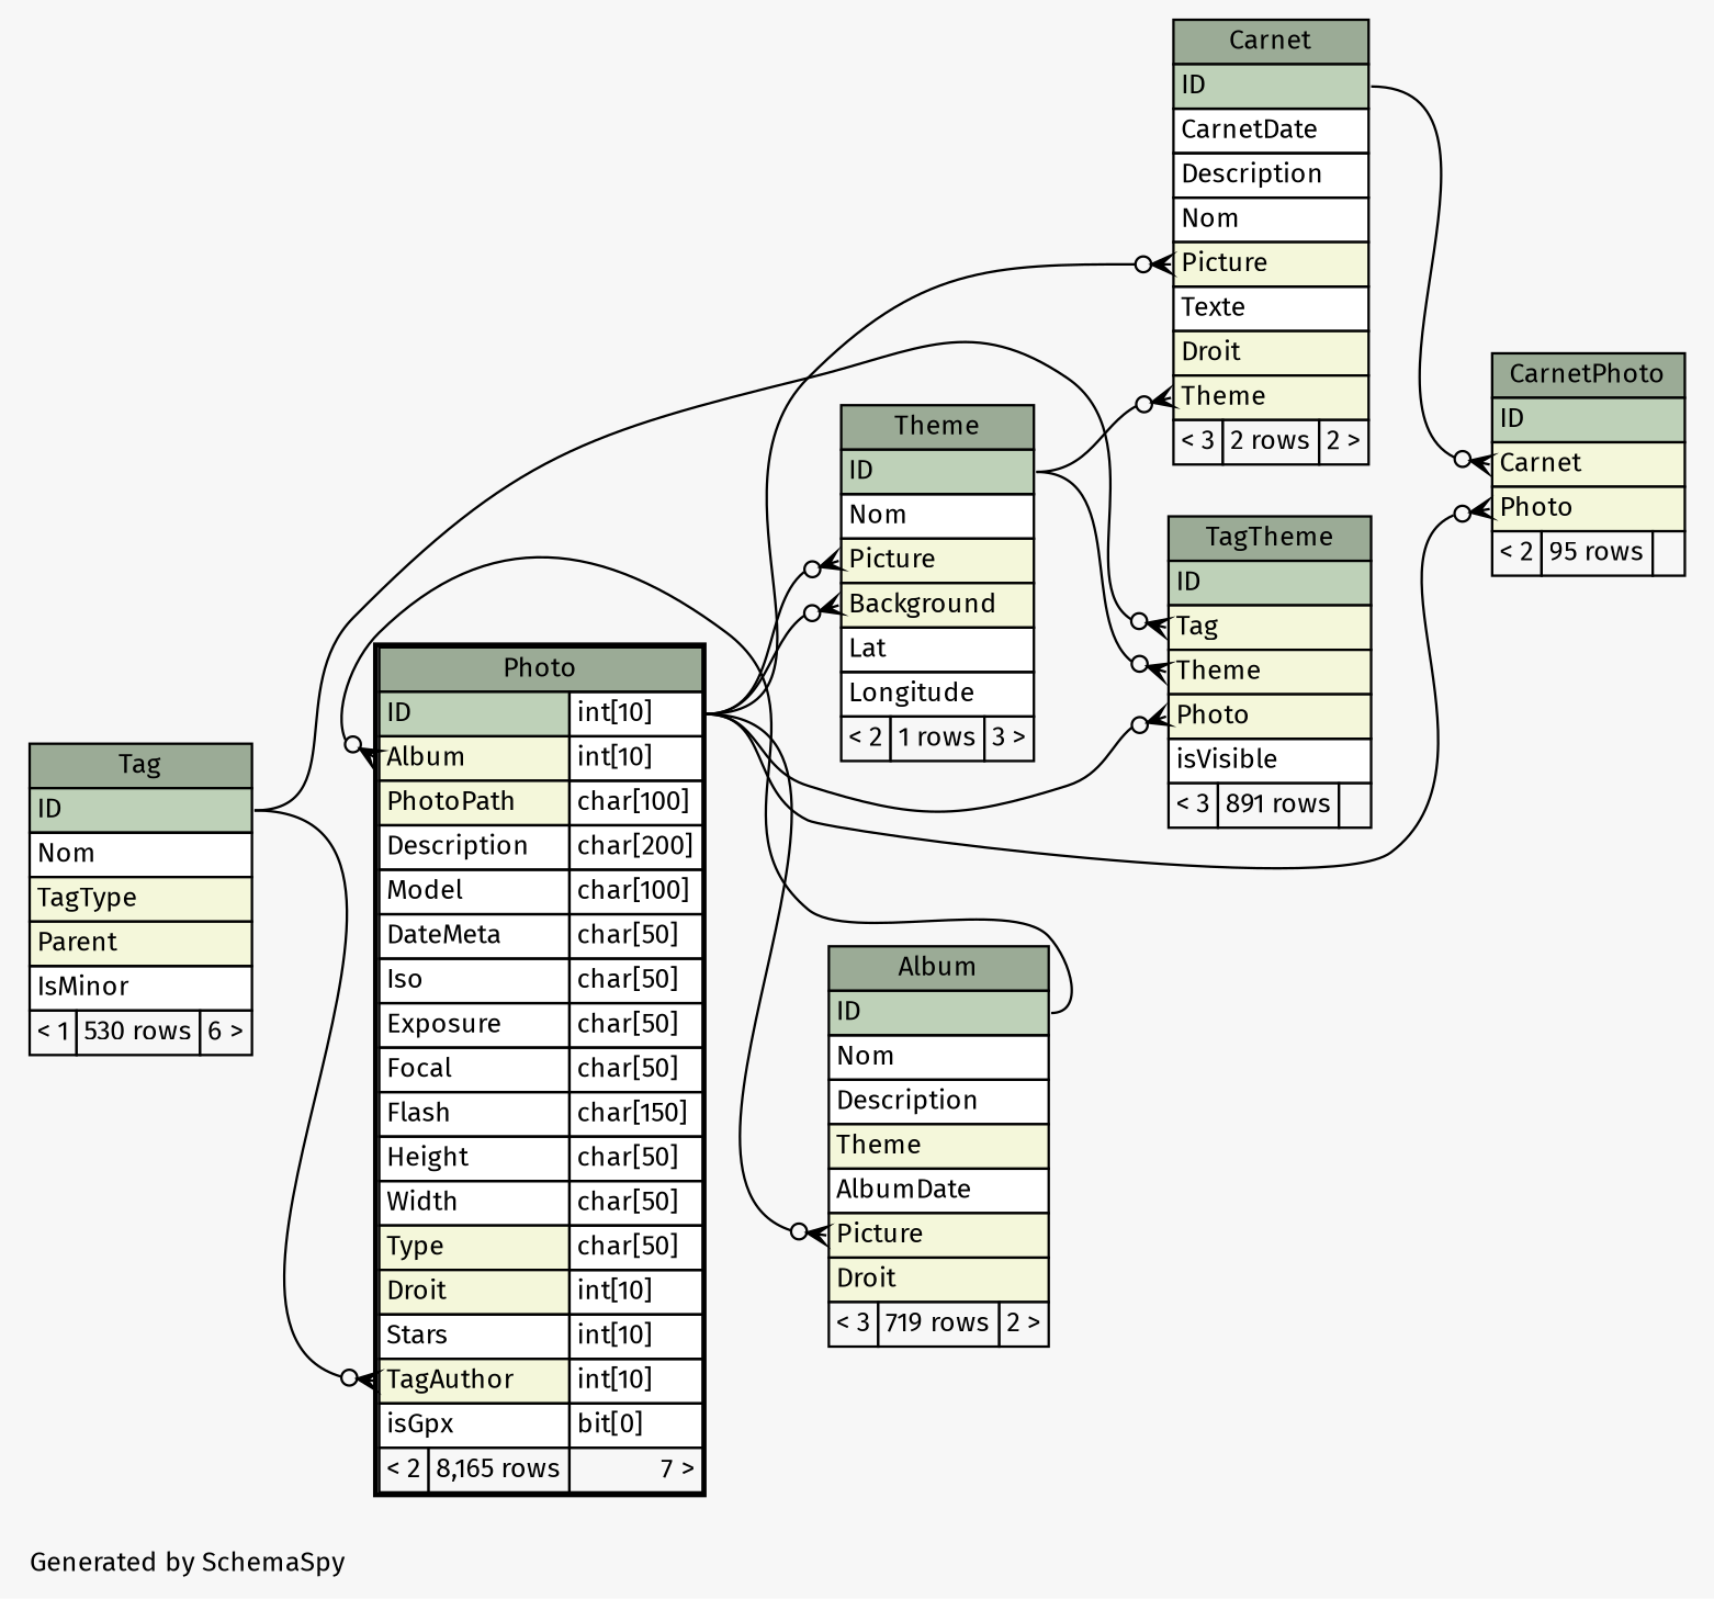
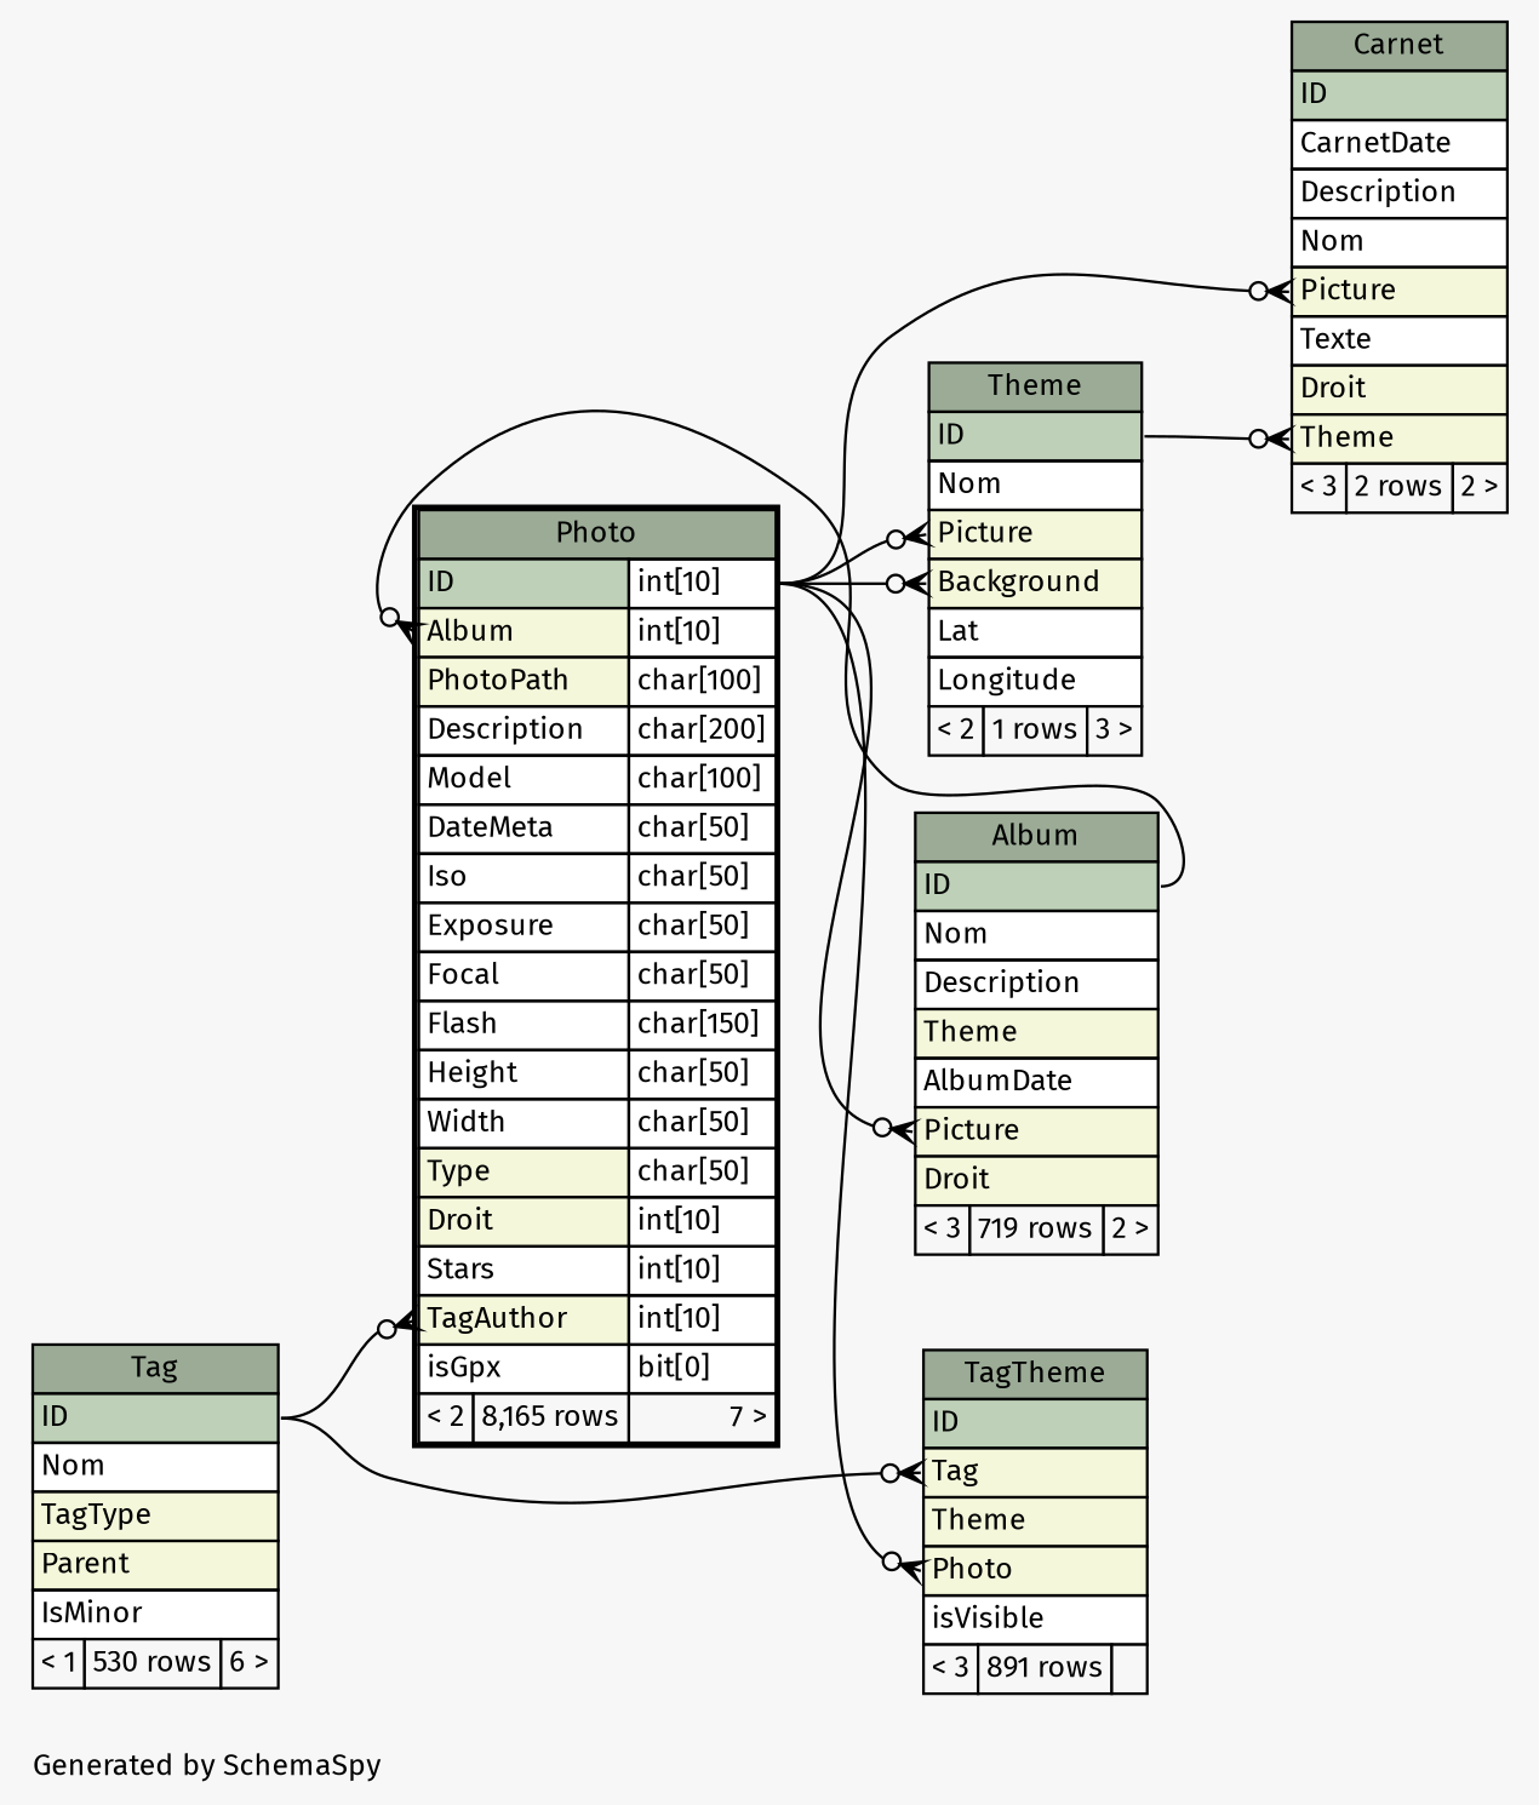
  digraph {
    bgcolor="#f7f7f7"
    fontname="Fira Sans"
    fontsize=11
    label="\nGenerated by SchemaSpy"
    labeljust=l
    nodesep=0.18
    rankdir=RL
    ranksep=0.46
    node [fontname="Fira Sans" fontsize=11 shape=plaintext]
    edge [arrowhead=none arrowsize=0.8 arrowtail=crowodot dir=back fontname="Fira Sans" headport="ID.type:e" tailport="Picture:w"]
    n1 [label=<     <TABLE BORDER="0" CELLBORDER="1" CELLSPACING="0" BGCOLOR="#ffffff">       <TR><TD COLSPAN="3" BGCOLOR="#9bab96" ALIGN="CENTER">Album</TD></TR>       <TR><TD PORT="ID" COLSPAN="3" BGCOLOR="#bed1b8" ALIGN="LEFT">ID</TD></TR>       <TR><TD PORT="Nom" COLSPAN="3" ALIGN="LEFT">Nom</TD></TR>       <TR><TD PORT="Description" COLSPAN="3" ALIGN="LEFT">Description</TD></TR>       <TR><TD PORT="Theme" COLSPAN="3" BGCOLOR="#f4f7da" ALIGN="LEFT">Theme</TD></TR>       <TR><TD PORT="AlbumDate" COLSPAN="3" ALIGN="LEFT">AlbumDate</TD></TR>       <TR><TD PORT="Picture" COLSPAN="3" BGCOLOR="#f4f7da" ALIGN="LEFT">Picture</TD></TR>       <TR><TD PORT="Droit" COLSPAN="3" BGCOLOR="#f4f7da" ALIGN="LEFT">Droit</TD></TR>       <TR><TD ALIGN="LEFT" BGCOLOR="#f7f7f7">&lt; 3</TD><TD ALIGN="RIGHT" BGCOLOR="#f7f7f7">719 rows</TD><TD ALIGN="RIGHT" BGCOLOR="#f7f7f7">2 &gt;</TD></TR>     </TABLE>>]
    n2 [label=<     <TABLE BORDER="2" CELLBORDER="1" CELLSPACING="0" BGCOLOR="#ffffff">       <TR><TD COLSPAN="3" BGCOLOR="#9bab96" ALIGN="CENTER">Photo</TD></TR>       <TR><TD PORT="ID" COLSPAN="2" BGCOLOR="#bed1b8" ALIGN="LEFT">ID</TD><TD PORT="ID.type" ALIGN="LEFT">int[10]</TD></TR>       <TR><TD PORT="Album" COLSPAN="2" BGCOLOR="#f4f7da" ALIGN="LEFT">Album</TD><TD PORT="Album.type" ALIGN="LEFT">int[10]</TD></TR>       <TR><TD PORT="PhotoPath" COLSPAN="2" BGCOLOR="#f4f7da" ALIGN="LEFT">PhotoPath</TD><TD PORT="PhotoPath.type" ALIGN="LEFT">char[100]</TD></TR>       <TR><TD PORT="Description" COLSPAN="2" ALIGN="LEFT">Description</TD><TD PORT="Description.type" ALIGN="LEFT">char[200]</TD></TR>       <TR><TD PORT="Model" COLSPAN="2" ALIGN="LEFT">Model</TD><TD PORT="Model.type" ALIGN="LEFT">char[100]</TD></TR>       <TR><TD PORT="DateMeta" COLSPAN="2" ALIGN="LEFT">DateMeta</TD><TD PORT="DateMeta.type" ALIGN="LEFT">char[50]</TD></TR>       <TR><TD PORT="Iso" COLSPAN="2" ALIGN="LEFT">Iso</TD><TD PORT="Iso.type" ALIGN="LEFT">char[50]</TD></TR>       <TR><TD PORT="Exposure" COLSPAN="2" ALIGN="LEFT">Exposure</TD><TD PORT="Exposure.type" ALIGN="LEFT">char[50]</TD></TR>       <TR><TD PORT="Focal" COLSPAN="2" ALIGN="LEFT">Focal</TD><TD PORT="Focal.type" ALIGN="LEFT">char[50]</TD></TR>       <TR><TD PORT="Flash" COLSPAN="2" ALIGN="LEFT">Flash</TD><TD PORT="Flash.type" ALIGN="LEFT">char[150]</TD></TR>       <TR><TD PORT="Height" COLSPAN="2" ALIGN="LEFT">Height</TD><TD PORT="Height.type" ALIGN="LEFT">char[50]</TD></TR>       <TR><TD PORT="Width" COLSPAN="2" ALIGN="LEFT">Width</TD><TD PORT="Width.type" ALIGN="LEFT">char[50]</TD></TR>       <TR><TD PORT="Type" COLSPAN="2" BGCOLOR="#f4f7da" ALIGN="LEFT">Type</TD><TD PORT="Type.type" ALIGN="LEFT">char[50]</TD></TR>       <TR><TD PORT="Droit" COLSPAN="2" BGCOLOR="#f4f7da" ALIGN="LEFT">Droit</TD><TD PORT="Droit.type" ALIGN="LEFT">int[10]</TD></TR>       <TR><TD PORT="Stars" COLSPAN="2" ALIGN="LEFT">Stars</TD><TD PORT="Stars.type" ALIGN="LEFT">int[10]</TD></TR>       <TR><TD PORT="TagAuthor" COLSPAN="2" BGCOLOR="#f4f7da" ALIGN="LEFT">TagAuthor</TD><TD PORT="TagAuthor.type" ALIGN="LEFT">int[10]</TD></TR>       <TR><TD PORT="isGpx" COLSPAN="2" ALIGN="LEFT">isGpx</TD><TD PORT="isGpx.type" ALIGN="LEFT">bit[0]</TD></TR>       <TR><TD ALIGN="LEFT" BGCOLOR="#f7f7f7">&lt; 2</TD><TD ALIGN="RIGHT" BGCOLOR="#f7f7f7">8,165 rows</TD><TD ALIGN="RIGHT" BGCOLOR="#f7f7f7">7 &gt;</TD></TR>     </TABLE>>]
    n3 [label=<     <TABLE BORDER="0" CELLBORDER="1" CELLSPACING="0" BGCOLOR="#ffffff">       <TR><TD COLSPAN="3" BGCOLOR="#9bab96" ALIGN="CENTER">Tag</TD></TR>       <TR><TD PORT="ID" COLSPAN="3" BGCOLOR="#bed1b8" ALIGN="LEFT">ID</TD></TR>       <TR><TD PORT="Nom" COLSPAN="3" ALIGN="LEFT">Nom</TD></TR>       <TR><TD PORT="TagType" COLSPAN="3" BGCOLOR="#f4f7da" ALIGN="LEFT">TagType</TD></TR>       <TR><TD PORT="Parent" COLSPAN="3" BGCOLOR="#f4f7da" ALIGN="LEFT">Parent</TD></TR>       <TR><TD PORT="IsMinor" COLSPAN="3" ALIGN="LEFT">IsMinor</TD></TR>       <TR><TD ALIGN="LEFT" BGCOLOR="#f7f7f7">&lt; 1</TD><TD ALIGN="RIGHT" BGCOLOR="#f7f7f7">530 rows</TD><TD ALIGN="RIGHT" BGCOLOR="#f7f7f7">6 &gt;</TD></TR>     </TABLE>>]
    n4 [label=<     <TABLE BORDER="0" CELLBORDER="1" CELLSPACING="0" BGCOLOR="#ffffff">       <TR><TD COLSPAN="3" BGCOLOR="#9bab96" ALIGN="CENTER">Theme</TD></TR>       <TR><TD PORT="ID" COLSPAN="3" BGCOLOR="#bed1b8" ALIGN="LEFT">ID</TD></TR>       <TR><TD PORT="Nom" COLSPAN="3" ALIGN="LEFT">Nom</TD></TR>       <TR><TD PORT="Picture" COLSPAN="3" BGCOLOR="#f4f7da" ALIGN="LEFT">Picture</TD></TR>       <TR><TD PORT="Background" COLSPAN="3" BGCOLOR="#f4f7da" ALIGN="LEFT">Background</TD></TR>       <TR><TD PORT="Lat" COLSPAN="3" ALIGN="LEFT">Lat</TD></TR>       <TR><TD PORT="Longitude" COLSPAN="3" ALIGN="LEFT">Longitude</TD></TR>       <TR><TD ALIGN="LEFT" BGCOLOR="#f7f7f7">&lt; 2</TD><TD ALIGN="RIGHT" BGCOLOR="#f7f7f7">1 rows</TD><TD ALIGN="RIGHT" BGCOLOR="#f7f7f7">3 &gt;</TD></TR>     </TABLE>>]
    n5 [label=<     <TABLE BORDER="0" CELLBORDER="1" CELLSPACING="0" BGCOLOR="#ffffff">       <TR><TD COLSPAN="3" BGCOLOR="#9bab96" ALIGN="CENTER">Carnet</TD></TR>       <TR><TD PORT="ID" COLSPAN="3" BGCOLOR="#bed1b8" ALIGN="LEFT">ID</TD></TR>       <TR><TD PORT="CarnetDate" COLSPAN="3" ALIGN="LEFT">CarnetDate</TD></TR>       <TR><TD PORT="Description" COLSPAN="3" ALIGN="LEFT">Description</TD></TR>       <TR><TD PORT="Nom" COLSPAN="3" ALIGN="LEFT">Nom</TD></TR>       <TR><TD PORT="Picture" COLSPAN="3" BGCOLOR="#f4f7da" ALIGN="LEFT">Picture</TD></TR>       <TR><TD PORT="Texte" COLSPAN="3" ALIGN="LEFT">Texte</TD></TR>       <TR><TD PORT="Droit" COLSPAN="3" BGCOLOR="#f4f7da" ALIGN="LEFT">Droit</TD></TR>       <TR><TD PORT="Theme" COLSPAN="3" BGCOLOR="#f4f7da" ALIGN="LEFT">Theme</TD></TR>       <TR><TD ALIGN="LEFT" BGCOLOR="#f7f7f7">&lt; 3</TD><TD ALIGN="RIGHT" BGCOLOR="#f7f7f7">2 rows</TD><TD ALIGN="RIGHT" BGCOLOR="#f7f7f7">2 &gt;</TD></TR>     </TABLE>>]
-   n6 [label=<     <TABLE BORDER="0" CELLBORDER="1" CELLSPACING="0" BGCOLOR="#ffffff">       <TR><TD COLSPAN="3" BGCOLOR="#9bab96" ALIGN="CENTER">CarnetPhoto</TD></TR>       <TR><TD PORT="ID" COLSPAN="3" BGCOLOR="#bed1b8" ALIGN="LEFT">ID</TD></TR>       <TR><TD PORT="Carnet" COLSPAN="3" BGCOLOR="#f4f7da" ALIGN="LEFT">Carnet</TD></TR>       <TR><TD PORT="Photo" COLSPAN="3" BGCOLOR="#f4f7da" ALIGN="LEFT">Photo</TD></TR>       <TR><TD ALIGN="LEFT" BGCOLOR="#f7f7f7">&lt; 2</TD><TD ALIGN="RIGHT" BGCOLOR="#f7f7f7">95 rows</TD><TD ALIGN="RIGHT" BGCOLOR="#f7f7f7">  </TD></TR>     </TABLE>>]
    n7 [label=<     <TABLE BORDER="0" CELLBORDER="1" CELLSPACING="0" BGCOLOR="#ffffff">       <TR><TD COLSPAN="3" BGCOLOR="#9bab96" ALIGN="CENTER">TagTheme</TD></TR>       <TR><TD PORT="ID" COLSPAN="3" BGCOLOR="#bed1b8" ALIGN="LEFT">ID</TD></TR>       <TR><TD PORT="Tag" COLSPAN="3" BGCOLOR="#f4f7da" ALIGN="LEFT">Tag</TD></TR>       <TR><TD PORT="Theme" COLSPAN="3" BGCOLOR="#f4f7da" ALIGN="LEFT">Theme</TD></TR>       <TR><TD PORT="Photo" COLSPAN="3" BGCOLOR="#f4f7da" ALIGN="LEFT">Photo</TD></TR>       <TR><TD PORT="isVisible" COLSPAN="3" ALIGN="LEFT">isVisible</TD></TR>       <TR><TD ALIGN="LEFT" BGCOLOR="#f7f7f7">&lt; 3</TD><TD ALIGN="RIGHT" BGCOLOR="#f7f7f7">891 rows</TD><TD ALIGN="RIGHT" BGCOLOR="#f7f7f7">  </TD></TR>     </TABLE>>]
    n1 -> n2
    n2 -> n1 [headport="ID:e" tailport="Album:w"]
    n2 -> n3 [headport="ID:e" tailport="TagAuthor:w"]
    n4 -> n2 [tailport="Background:w"]
    n4 -> n2
    n5 -> n2
    n5 -> n4 [headport="ID:e" tailport="Theme:w"]
-   n6 -> n2 [tailport="Photo:w"]
-   n6 -> n5 [headport="ID:e" tailport="Carnet:w"]
    n7 -> n2 [tailport="Photo:w"]
    n7 -> n3 [headport="ID:e" tailport="Tag:w"]
-   n7 -> n4 [headport="ID:e" tailport="Theme:w"]
  }
